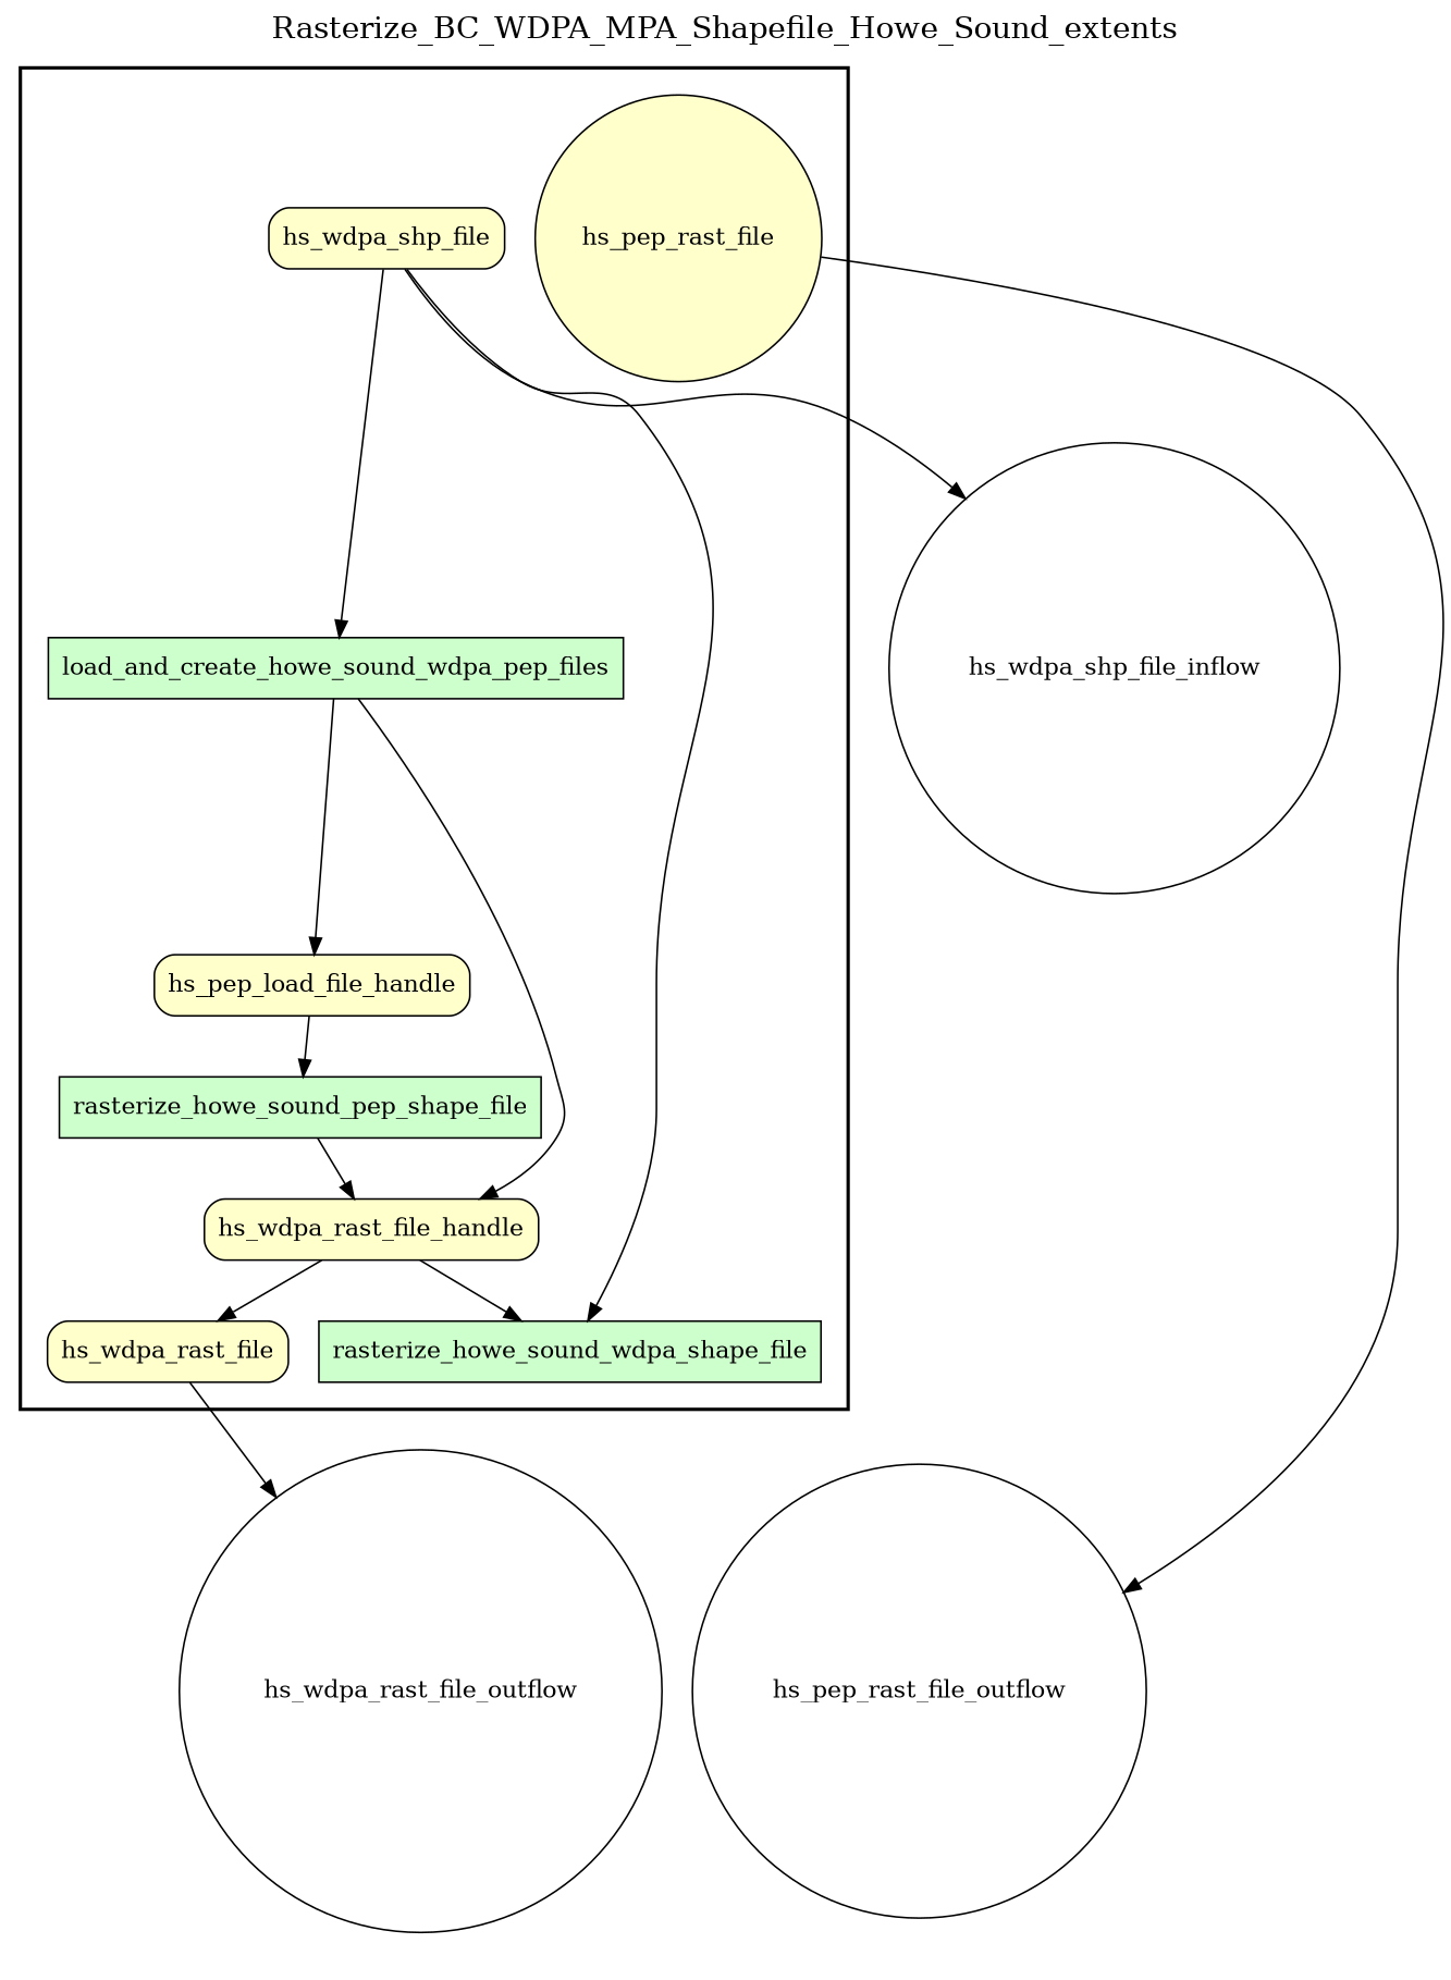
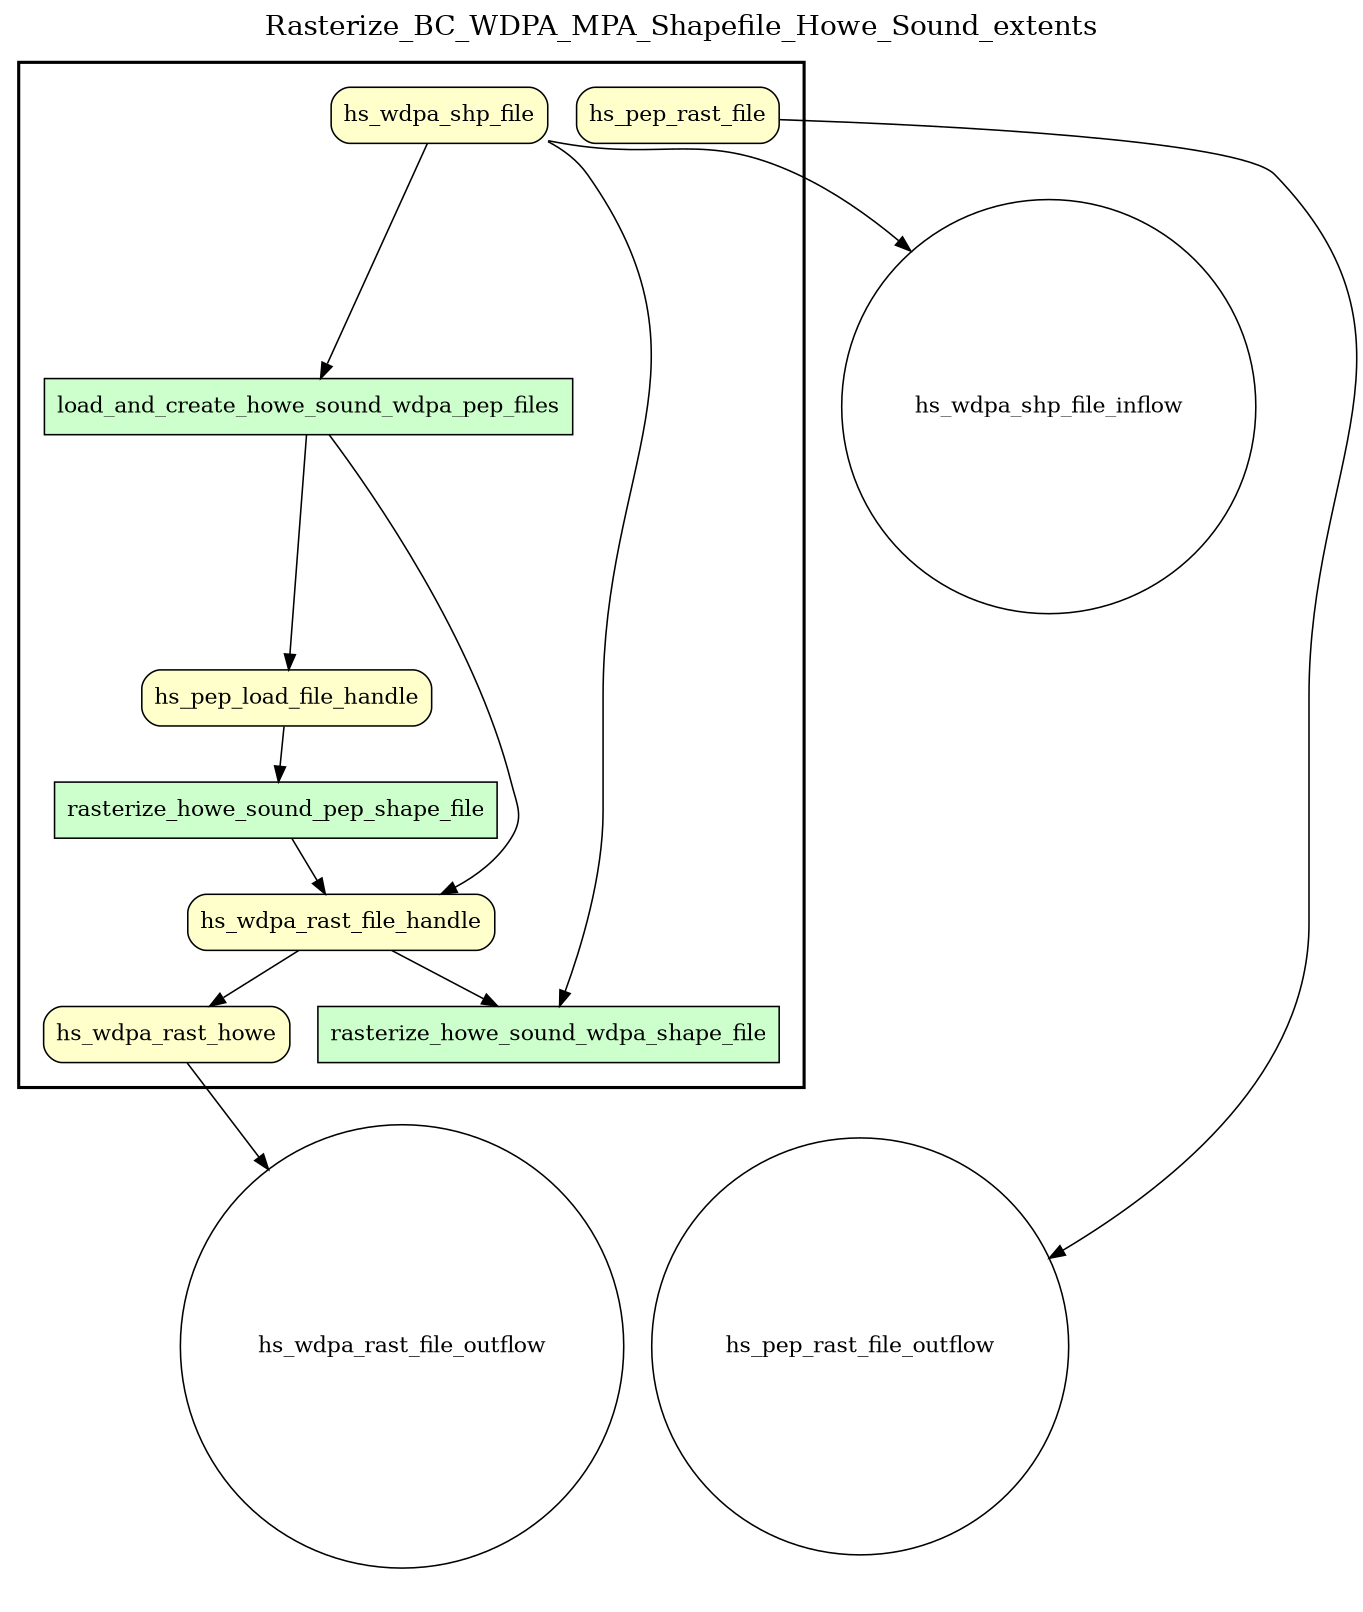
  digraph {
    fontname="DejaVu Serif"
    fontsize=18
    label=Rasterize_BC_WDPA_MPA_Shapefile_Howe_Sound_extents
    labelloc=t
    rankdir=TB
    node [fillcolor="#FFFFCC" fontname="DejaVu Serif" peripheries=1 shape=box style="rounded,filled"]
    edge [fontname="DejaVu Serif"]
    rasterize_howe_sound_pep_shape_file [fillcolor="#CCFFCC" style=filled]
    load_and_create_howe_sound_wdpa_pep_files [fillcolor="#CCFFCC" style=filled]
    rasterize_howe_sound_wdpa_shape_file [fillcolor="#CCFFCC" style=filled]
    hs_wdpa_shp_file
    hs_wdpa_rast_file_handle
    n6 [label=hs_pep_load_file_handle]
-   hs_wdpa_rast_file
-   hs_pep_rast_file [shape=circle]
+   hs_wdpa_rast_file [label=hs_wdpa_rast_howe]
+   hs_pep_rast_file
    hs_pep_rast_file_outflow [fillcolor="#FFFFFF" shape=circle width=0.2 style=""]
    hs_wdpa_rast_file_outflow [fillcolor="#FFFFFF" shape=circle width=0.2 style=""]
    hs_wdpa_shp_file_inflow [fillcolor="#FFFFFF" shape=circle width=0.2 style=""]
    subgraph cluster_1 {
      color=black
      label=""
      penwidth=2
      subgraph cluster_2 {
        color=white
        label=""
        penwidth=2
        rasterize_howe_sound_pep_shape_file
        load_and_create_howe_sound_wdpa_pep_files
        rasterize_howe_sound_wdpa_shape_file
        hs_wdpa_shp_file
        hs_wdpa_rast_file_handle
        n6
        hs_wdpa_rast_file
        hs_pep_rast_file
      }
    }
    subgraph cluster_3 {
      color=white
      label=""
      penwidth=2
      subgraph cluster_4 {
        color=white
        label=""
        penwidth=2
        hs_pep_rast_file_outflow
        hs_wdpa_rast_file_outflow
      }
    }
    subgraph cluster_5 {
      color=white
      label=""
      penwidth=2
      subgraph cluster_6 {
        color=white
        label=""
        penwidth=2
        hs_wdpa_shp_file_inflow
      }
    }
    rasterize_howe_sound_pep_shape_file -> hs_wdpa_rast_file_handle
    load_and_create_howe_sound_wdpa_pep_files -> hs_wdpa_rast_file_handle
    load_and_create_howe_sound_wdpa_pep_files -> n6
    hs_wdpa_shp_file -> load_and_create_howe_sound_wdpa_pep_files
    hs_wdpa_shp_file -> rasterize_howe_sound_wdpa_shape_file
    hs_wdpa_shp_file -> hs_wdpa_shp_file_inflow
    hs_wdpa_rast_file_handle -> rasterize_howe_sound_wdpa_shape_file
    hs_wdpa_rast_file_handle -> hs_wdpa_rast_file
    n6 -> rasterize_howe_sound_pep_shape_file
    hs_wdpa_rast_file -> hs_wdpa_rast_file_outflow
    hs_pep_rast_file -> hs_pep_rast_file_outflow
  }
